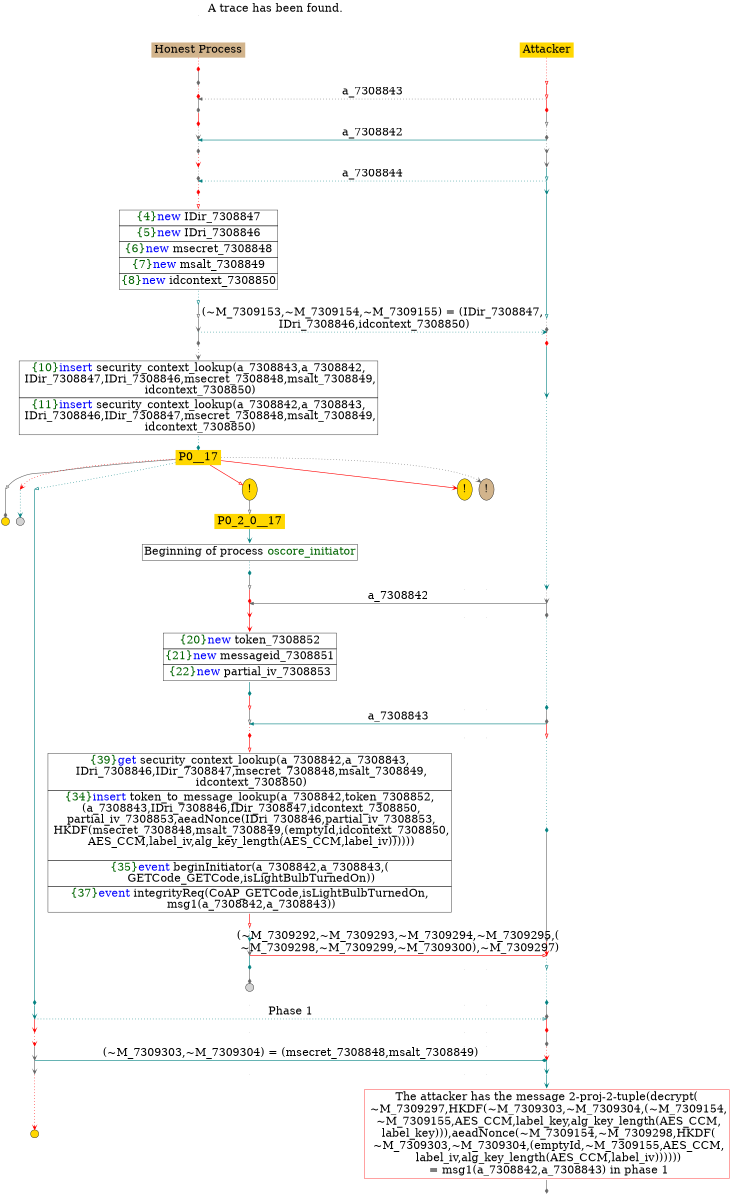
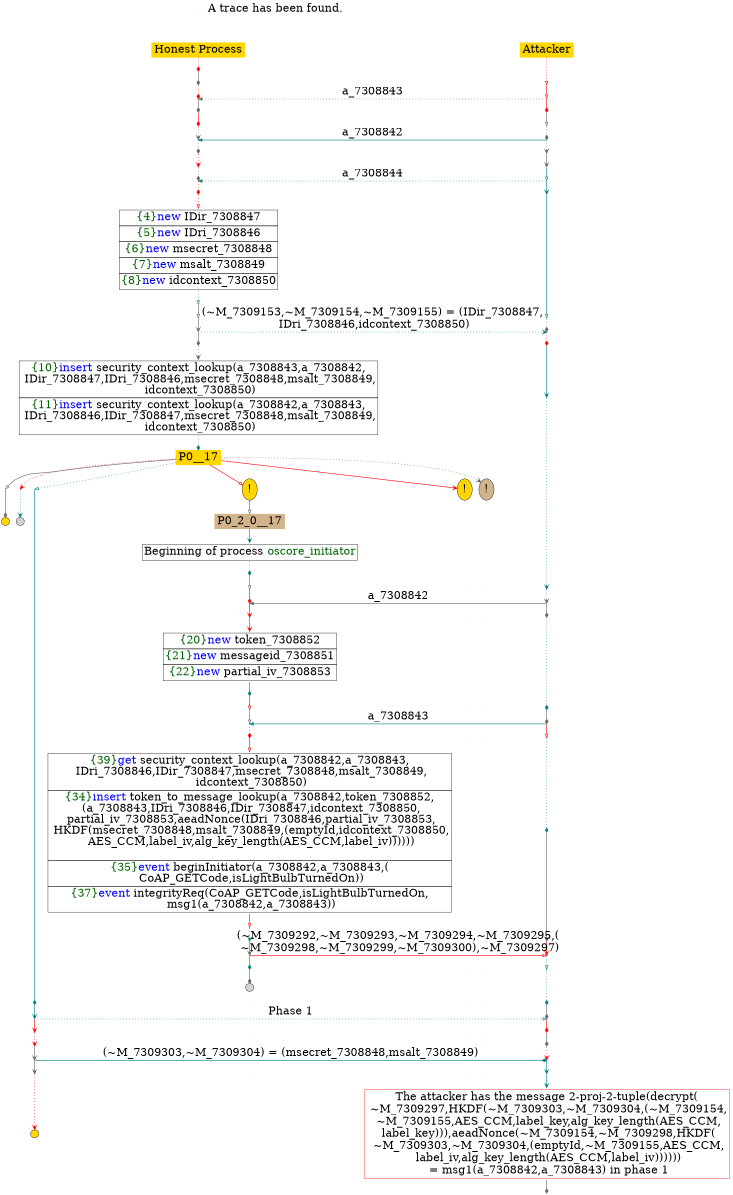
  digraph {
    ordering=out
    node [fontsize=30 shape=point style=filled]
    edge [arrowhead=diamond color=gray40 fontsize=30 penwidth=1.6 style=dotted weight=100]
-   n1 [fillcolor=tan height=0 label="Honest Process" shape=plaintext width=0]
+   n1 [fillcolor=gold height=0 label="Honest Process" shape=plaintext width=0]
    n2 [fillcolor=gold height=0 label=Attacker shape=plaintext width=0]
    P0__2 [fillcolor=lightgrey height=0 width=0]
    P__1 [fillcolor=lightgrey height=0 width=0]
    P0__3 [fillcolor=tan height=0 width=0]
    P__2 [fillcolor=tan height=0 width=0]
    P0__4 [fillcolor=tan height=0 width=0]
    P__3 [fillcolor=tan height=0 width=0]
    P0__5 [fillcolor=lightgrey height=0 width=0]
    P__4 [fillcolor=tan height=0 width=0]
    P0__6 [fillcolor=gold height=0 width=0]
    P__5 [fillcolor=gold height=0 width=0]
    P0__7 [fillcolor=tan height=0 width=0]
    P__6 [fillcolor=tan height=0 width=0]
    P0__8 [fillcolor=lightgrey height=0 width=0]
    P__7 [fillcolor=tan height=0 width=0]
    P0__9 [fillcolor=tan height=0 width=0]
    P__8 [fillcolor=tan height=0 width=0]
    P0__10 [fillcolor=gold height=0 width=0]
    P__9 [fillcolor=lightgrey height=0 width=0]
    P0__13 [fillcolor=tan height=0 width=0]
    P__10 [fillcolor=gold height=0 width=0]
    P0__14 [fillcolor=gold height=0 width=0]
    P__11 [fillcolor=gold height=0 width=0]
    P0__15 [fillcolor=lightgrey height=0 width=0]
    P__12 [fillcolor=lightgrey height=0 width=0]
    P0_2_0__21 [fillcolor=gold height=0 width=0]
    P__15 [fillcolor=tan height=0 width=0]
    n29 [height=0 label=<<TABLE BORDER="0" CELLBORDER="1" CELLSPACING="0" CELLPADDING="4"> <TR><TD><FONT COLOR="darkgreen">{10}</FONT><FONT COLOR="blue">insert </FONT>security_context_lookup(a_7308843,a_7308842,<br/> IDir_7308847,IDri_7308846,msecret_7308848,msalt_7308849,<br/> idcontext_7308850)</TD></TR><TR><TD><FONT COLOR="darkgreen">{11}</FONT><FONT COLOR="blue">insert </FONT>security_context_lookup(a_7308842,a_7308843,<br/> IDri_7308846,IDir_7308847,msecret_7308848,msalt_7308849,<br/> idcontext_7308850)</TD></TR></TABLE>> shape=plaintext width=0 style=""]
    P__13 [fillcolor=lightgrey height=0 width=0]
    P0_5__17 [fillcolor=gold height=0 width=0]
    P0_4__17 [fillcolor=tan height=0 width=0]
    P0_3__17 [fillcolor=gold height=0 width=0]
    n34 [fillcolor=gold height=0 label="!" shape=ellipse width=0]
    n35 [fillcolor=gold height=0 label="!" shape=ellipse width=0]
    n36 [fillcolor=tan height=0 label="!" shape=ellipse width=0]
    P0_2_0__20 [fillcolor=lightgrey height=0 width=0]
    P0_1__18 [height=0 style=invisible width=0]
    P0_0__18 [height=0 style=invisible width=0]
    P__14 [fillcolor=lightgrey height=0 width=0]
    P0_2_0__22 [fillcolor=lightgrey height=0 width=0]
    P0_1__19 [height=0 style=invisible width=0]
    P0_0__19 [height=0 style=invisible width=0]
    P__16 [fillcolor=gold height=0 width=0]
    P0_2_0__25 [fillcolor=tan height=0 width=0]
    P0_1__20 [height=0 style=invisible width=0]
    P0_0__20 [height=0 style=invisible width=0]
    P__17 [fillcolor=tan height=0 width=0]
    P0_2_0__26 [fillcolor=tan height=0 width=0]
    P__18 [fillcolor=lightgrey height=0 width=0]
    P0_2_0__27 [fillcolor=tan height=0 width=0]
    P0_1__21 [height=0 style=invisible width=0]
    P0_0__21 [height=0 style=invisible width=0]
    P__19 [fillcolor=lightgrey height=0 width=0]
-   n55 [height=0 label=<<TABLE BORDER="0" CELLBORDER="1" CELLSPACING="0" CELLPADDING="4"> <TR><TD><FONT COLOR="darkgreen">{39}</FONT><FONT COLOR="blue">get </FONT>security_context_lookup(a_7308842,a_7308843,<br/> IDri_7308846,IDir_7308847,msecret_7308848,msalt_7308849,<br/> idcontext_7308850)</TD></TR><TR><TD><FONT COLOR="darkgreen">{34}</FONT><FONT COLOR="blue">insert </FONT>token_to_message_lookup(a_7308842,token_7308852,<br/> (a_7308843,IDri_7308846,IDir_7308847,idcontext_7308850,<br/> partial_iv_7308853,aeadNonce(IDri_7308846,partial_iv_7308853,<br/> HKDF(msecret_7308848,msalt_7308849,(emptyId,idcontext_7308850,<br/> AES_CCM,label_iv,alg_key_length(AES_CCM,label_iv))))))<br/> </TD></TR><TR><TD><FONT COLOR="darkgreen">{35}</FONT><FONT COLOR="blue">event</FONT> beginInitiator(a_7308842,a_7308843,(<br/> GETCode_GETCode,isLightBulbTurnedOn))</TD></TR><TR><TD><FONT COLOR="darkgreen">{37}</FONT><FONT COLOR="blue">event</FONT> integrityReq(CoAP_GETCode,isLightBulbTurnedOn,<br/> msg1(a_7308842,a_7308843))</TD></TR></TABLE>> shape=plaintext width=0 style=""]
+   n55 [height=0 label=<<TABLE BORDER="0" CELLBORDER="1" CELLSPACING="0" CELLPADDING="4"> <TR><TD><FONT COLOR="darkgreen">{39}</FONT><FONT COLOR="blue">get </FONT>security_context_lookup(a_7308842,a_7308843,<br/> IDri_7308846,IDir_7308847,msecret_7308848,msalt_7308849,<br/> idcontext_7308850)</TD></TR><TR><TD><FONT COLOR="darkgreen">{34}</FONT><FONT COLOR="blue">insert </FONT>token_to_message_lookup(a_7308842,token_7308852,<br/> (a_7308843,IDri_7308846,IDir_7308847,idcontext_7308850,<br/> partial_iv_7308853,aeadNonce(IDri_7308846,partial_iv_7308853,<br/> HKDF(msecret_7308848,msalt_7308849,(emptyId,idcontext_7308850,<br/> AES_CCM,label_iv,alg_key_length(AES_CCM,label_iv))))))<br/> </TD></TR><TR><TD><FONT COLOR="darkgreen">{35}</FONT><FONT COLOR="blue">event</FONT> beginInitiator(a_7308842,a_7308843,(<br/> CoAP_GETCode,isLightBulbTurnedOn))</TD></TR><TR><TD><FONT COLOR="darkgreen">{37}</FONT><FONT COLOR="blue">event</FONT> integrityReq(CoAP_GETCode,isLightBulbTurnedOn,<br/> msg1(a_7308842,a_7308843))</TD></TR></TABLE>> shape=plaintext width=0 style=""]
    P__20 [fillcolor=lightgrey height=0 width=0]
    P0_2_0__30 [fillcolor=tan height=0 width=0]
    P0_1__22 [height=0 style=invisible width=0]
    P0_0__22 [height=0 style=invisible width=0]
    P__21 [fillcolor=gold height=0 width=0]
    P0_2_0__31 [fillcolor=gold height=0 width=0]
    P__22 [fillcolor=tan height=0 width=0]
    P0_2_0__32 [fillcolor=lightgrey height=0 width=0]
    P0_1__23 [height=0 style=invisible width=0]
    P0_0__23 [height=0 style=invisible width=0]
    P__23 [fillcolor=tan height=0 width=0]
    P0_3__18 [fillcolor=tan height=0 width=0]
    P0_2_0__34 [height=0 style=invisible width=0]
    P0_1__24 [height=0 style=invisible width=0]
    P0_0__24 [height=0 style=invisible width=0]
    P__24 [fillcolor=lightgrey height=0 width=0]
    P0_3__19 [fillcolor=gold height=0 width=0]
    P__25 [fillcolor=tan height=0 width=0]
    P0_3__20 [fillcolor=lightgrey height=0 width=0]
    P0_2_0__35 [height=0 style=invisible width=0]
    P0_1__25 [height=0 style=invisible width=0]
    P0_0__25 [height=0 style=invisible width=0]
    P__26 [fillcolor=tan height=0 width=0]
    P0_3__21 [fillcolor=tan height=0 width=0]
    P0_2_0__36 [height=0 style=invisible width=0]
    P0_1__26 [height=0 style=invisible width=0]
    P0_0__26 [height=0 style=invisible width=0]
    P__27 [fillcolor=gold height=0 width=0]
    P0_3__22 [fillcolor=lightgrey height=0 width=0]
    P__28 [fillcolor=lightgrey height=0 width=0]
    P0_3__23 [fillcolor=tan height=0 width=0]
    P0_2_0__37 [height=0 style=invisible width=0]
    P0_1__27 [height=0 style=invisible width=0]
    P0_0__27 [height=0 style=invisible width=0]
    P__29 [fillcolor=lightgrey height=0 width=0]
    P0__1 [fillcolor=gold height=0 width=0]
    n92 [height=0 label=<<TABLE BORDER="0" CELLBORDER="1" CELLSPACING="0" CELLPADDING="4"> <TR><TD><FONT COLOR="darkgreen">{4}</FONT><FONT COLOR="blue">new </FONT>IDir_7308847</TD></TR><TR><TD><FONT COLOR="darkgreen">{5}</FONT><FONT COLOR="blue">new </FONT>IDri_7308846</TD></TR><TR><TD><FONT COLOR="darkgreen">{6}</FONT><FONT COLOR="blue">new </FONT>msecret_7308848</TD></TR><TR><TD><FONT COLOR="darkgreen">{7}</FONT><FONT COLOR="blue">new </FONT>msalt_7308849</TD></TR><TR><TD><FONT COLOR="darkgreen">{8}</FONT><FONT COLOR="blue">new </FONT>idcontext_7308850</TD></TR></TABLE>> shape=plaintext width=0 style=""]
    P0__17 [fillcolor=gold fixedsize=false height=0 shape=none width=0]
    P0_5__18 [fillcolor=gold height=0.3 width=0.3]
    P0_4__18 [fillcolor=lightgrey height=0.3 width=0.3]
-   P0_2_0__17 [fillcolor=gold fixedsize=false height=0 shape=none width=0]
+   P0_2_0__17 [fillcolor=tan fixedsize=false height=0 shape=none width=0]
    n97 [height=0 label=<<TABLE BORDER="0" CELLBORDER="1" CELLSPACING="0" CELLPADDING="4"> <TR><TD><FONT COLOR="darkgreen">{20}</FONT><FONT COLOR="blue">new </FONT>token_7308852</TD></TR><TR><TD><FONT COLOR="darkgreen">{21}</FONT><FONT COLOR="blue">new </FONT>messageid_7308851</TD></TR><TR><TD><FONT COLOR="darkgreen">{22}</FONT><FONT COLOR="blue">new </FONT>partial_iv_7308853</TD></TR></TABLE>> shape=plaintext width=0 style=""]
    P0_2_0__29 [fillcolor=gold height=0 width=0]
    P0_2_0__33 [fillcolor=lightgrey height=0.3 width=0.3]
    P0_3__24 [fillcolor=gold height=0.3 width=0.3]
    n101 [color=red height=0 label=<<TABLE BORDER="0" CELLBORDER="1" CELLSPACING="0" CELLPADDING="4"> <TR><TD>The attacker has the message 2-proj-2-tuple(decrypt(<br/> ~M_7309297,HKDF(~M_7309303,~M_7309304,(~M_7309154,<br/> ~M_7309155,AES_CCM,label_key,alg_key_length(AES_CCM,<br/> label_key))),aeadNonce(~M_7309154,~M_7309298,HKDF(<br/> ~M_7309303,~M_7309304,(emptyId,~M_7309155,AES_CCM,<br/> label_iv,alg_key_length(AES_CCM,label_iv))))))<br/> = msg1(a_7308842,a_7308843) in phase 1</TD></TR></TABLE>> shape=plaintext width=0 style=""]
    Trace [fillcolor=lightgrey height=0 width=0]
    n103 [height=0 label=<A trace has been found.<br/> > shape=plaintext width=0 style=""]
    P0__12 [fillcolor=lightgrey height=0 width=0]
    n105 [height=0 label=<<TABLE BORDER="0" CELLBORDER="1" CELLSPACING="0" CELLPADDING="4"> <TR><TD>Beginning of process <FONT COLOR="darkgreen">oscore_initiator</FONT></TD></TR></TABLE>> shape=plaintext width=0 style=""]
    P0_2_0__19 [fillcolor=gold height=0 width=0]
    P0_2_0__24 [fillcolor=gold height=0 width=0]
    P__31 [fillcolor=tan height=0 width=0]
    subgraph sub_1 {
      rank=same
      n1
      n2
    }
    subgraph sub_2 {
      rank=same
      P0__2
      P__1
    }
    subgraph sub_3 {
      rank=same
      P0__3
      P__2
    }
    subgraph sub_4 {
      rank=same
      P0_5__17
      P0_4__17
      P0_3__17
      n34
      n35
      n36
    }
    subgraph sub_5 {
      rank=same
      P0__4
      P__3
    }
    subgraph sub_6 {
      rank=same
      P0__5
      P__4
    }
    subgraph sub_7 {
      rank=same
      P0_2_0__26
      P__18
    }
    subgraph sub_8 {
      rank=same
      P0__6
      P__5
    }
    subgraph sub_9 {
      rank=same
      P0__7
      P__6
    }
    subgraph sub_10 {
      rank=same
      P0_2_0__22
      P0_1__19
      P0_0__19
      P__16
    }
    subgraph sub_11 {
      rank=same
      P0__8
      P__7
    }
    subgraph sub_12 {
      rank=same
      P0__9
      P__8
    }
    subgraph sub_13 {
      rank=same
      P0__10
      P__9
    }
    subgraph sub_14 {
      rank=same
      P0_2_0__25
      P0_1__20
      P0_0__20
      P__17
    }
    subgraph sub_15 {
      rank=same
      P0__13
      P__10
    }
    subgraph sub_16 {
      rank=same
      P0__14
      P__11
    }
    subgraph sub_17 {
      rank=same
      P0_2_0__20
      P0_1__18
      P0_0__18
      P__14
    }
    subgraph sub_18 {
      rank=same
      P0__15
      P__12
    }
    subgraph sub_19 {
      rank=same
      P0_2_0__21
      P__15
    }
    subgraph sub_20 {
      rank=same
      n29
      P__13
    }
    subgraph sub_21 {
      rank=same
      P0_2_0__27
      P0_1__21
      P0_0__21
      P__19
    }
    subgraph sub_22 {
      rank=same
      n55
      P__20
    }
    subgraph sub_23 {
      rank=same
      P0_2_0__30
      P0_1__22
      P0_0__22
      P__21
    }
    subgraph sub_24 {
      rank=same
      P0_2_0__31
      P__22
    }
    subgraph sub_25 {
      rank=same
      P0_2_0__32
      P0_1__23
      P0_0__23
      P__23
    }
    subgraph sub_26 {
      rank=same
      P0_3__18
      P0_2_0__34
      P0_1__24
      P0_0__24
      P__24
    }
    subgraph sub_27 {
      rank=same
      P0_3__19
      P__25
    }
    subgraph sub_28 {
      rank=same
      P0_3__20
      P0_2_0__35
      P0_1__25
      P0_0__25
      P__26
    }
    subgraph sub_29 {
      rank=same
      P0_3__21
      P0_2_0__36
      P0_1__26
      P0_0__26
      P__27
    }
    subgraph sub_30 {
      rank=same
      P0_3__22
      P__28
    }
    subgraph sub_31 {
      rank=same
      P0_3__23
      P0_2_0__37
      P0_1__27
      P0_0__27
      P__29
    }
    n1 -> P0__1 [color=red]
    n2 -> P__1 [arrowhead=onormal color=red]
    P0__2 -> P0__3 [color=red]
    P__1 -> P__2 [arrowhead=onormal color=red style=solid]
    P0__3 -> P__2 [arrowhead=normal dir=back label=<a_7308843> weight=""]
    P0__3 -> P0__4 [style=solid]
    P__2 -> P__3 [color=red style=solid]
    P0__4 -> P0__5 [color=red style=solid]
    P__3 -> P__4 [arrowhead=onormal style=solid]
    P0__5 -> P0__6 [arrowhead=vee]
    P__4 -> P__5
    P0__6 -> P__5 [arrowhead=normal color=teal dir=back label=<a_7308842> style=solid weight=""]
    P0__6 -> P0__7
    P__5 -> P__6 [arrowhead=vee]
    P0__7 -> P0__8 [arrowhead=vee color=red]
    P__6 -> P__7 [arrowhead=vee style=bold]
    P0__8 -> P0__9
    P__7 -> P__8 [arrowhead=onormal color=teal style=solid]
    P0__9 -> P__8 [arrowhead=normal color=teal dir=back label=<a_7308844> weight=""]
    P0__9 -> P0__10 [color=red]
    P__8 -> P__9 [arrowhead=vee color=teal style=solid]
    P0__10 -> n92 [arrowhead=onormal color=red]
    P__9 -> P__10 [arrowhead=onormal color=teal style=bold]
    P0__13 -> P0__14 [arrowhead=vee style=solid]
    P__10 -> P__11
    P0__14 -> P__11 [arrowhead=vee color=teal label=<(~M_7309153,~M_7309154,~M_7309155) = (IDir_7308847,<br/> IDri_7308846,idcontext_7308850)> weight=""]
    P0__14 -> P0__15 [style=bold]
    P__11 -> P__12 [color=red]
    P0__15 -> n29 [arrowhead=vee]
    P__12 -> P__13 [arrowhead=vee color=teal style=bold]
    P0_2_0__21 -> P__15 [arrowhead=normal dir=back label=<a_7308842> style=solid weight=""]
    P0_2_0__21 -> P0_2_0__22 [arrowhead=vee color=red style=bold]
    P__15 -> P__16 [style=bold]
    n29 -> P0__17 [color=teal]
    P__13 -> P__14 [arrowhead=vee color=teal]
    P0_5__17 -> P0_5__18 [style=bold]
    P0_4__17 -> P0_4__18 [arrowhead=vee color=teal]
    P0_3__17 -> P0_3__18 [color=teal style=bold]
    n34 -> P0_2_0__17 [arrowhead=onormal style=solid]
    n35 -> P0_1__18 [arrowhead=none style=invisible color=""]
    n36 -> P0_0__18 [arrowhead=none style=invisible color=""]
    P0_2_0__20 -> P0_2_0__21 [color=red style=solid]
    P0_1__18 -> P0_1__19 [arrowhead=none style=invisible color=""]
    P0_0__18 -> P0_0__19 [arrowhead=none style=invisible color=""]
    P__14 -> P__15 [arrowhead=vee]
    P0_2_0__22 -> n97 [arrowhead=vee color=red style=bold]
    P0_1__19 -> P0_1__20 [arrowhead=none style=invisible color=""]
    P0_0__19 -> P0_0__20 [arrowhead=none style=invisible color=""]
    P__16 -> P__17 [color=teal]
    P0_2_0__25 -> P0_2_0__26 [arrowhead=onormal style=solid]
    P0_1__20 -> P0_1__21 [arrowhead=none style=invisible color=""]
    P0_0__20 -> P0_0__21 [arrowhead=none style=invisible color=""]
    P__17 -> P__18 [style=bold]
    P0_2_0__26 -> P__18 [arrowhead=normal color=teal dir=back label=<a_7308843> style=solid weight=""]
    P0_2_0__26 -> P0_2_0__27 [color=red]
    P__18 -> P__19 [arrowhead=onormal color=red style=solid]
    P0_2_0__27 -> n55 [arrowhead=onormal color=red style=solid]
    P0_1__21 -> P0_1__22 [arrowhead=none style=invisible color=""]
    P0_0__21 -> P0_0__22 [arrowhead=none style=invisible color=""]
    P__19 -> P__20 [color=teal]
    n55 -> P0_2_0__29 [arrowhead=onormal color=red style=solid]
    P__20 -> P__21 [arrowhead=vee style=solid]
    P0_2_0__30 -> P0_2_0__31 [arrowhead=vee style=solid]
    P0_1__22 -> P0_1__23 [arrowhead=none style=invisible color=""]
    P0_0__22 -> P0_0__23 [arrowhead=none style=invisible color=""]
    P__21 -> P__22 [arrowhead=vee color=red style=bold]
    P0_2_0__31 -> P__22 [arrowhead=onormal color=red label=<(~M_7309292,~M_7309293,~M_7309294,~M_7309295,(<br/> ~M_7309298,~M_7309299,~M_7309300),~M_7309297)> style=bold weight=""]
    P0_2_0__31 -> P0_2_0__32 [color=teal style=solid]
    P__22 -> P__23 [arrowhead=onormal color=teal]
    P0_2_0__32 -> P0_2_0__33 [style=solid]
    P0_1__23 -> P0_1__24 [arrowhead=none style=invisible color=""]
    P0_0__23 -> P0_0__24 [arrowhead=none style=invisible color=""]
    P__23 -> P__24 [color=teal]
    P0_3__18 -> P0_3__19 [arrowhead=vee color=teal style=solid]
    P0_2_0__34 -> P0_2_0__35 [arrowhead=none style=invisible color=""]
    P0_1__24 -> P0_1__25 [arrowhead=none style=invisible color=""]
    P0_0__24 -> P0_0__25 [arrowhead=none style=invisible color=""]
    P__24 -> P__25 [style=solid]
    P0_3__19 -> P__25 [arrowhead=onormal color=teal label=<Phase 1> weight=""]
    P0_3__19 -> P0_3__20 [arrowhead=vee color=red style=bold]
    P__25 -> P__26 [color=red style=solid]
    P0_3__20 -> P0_3__21 [arrowhead=vee color=red]
    P0_2_0__35 -> P0_2_0__36 [arrowhead=none style=invisible color=""]
    P0_1__25 -> P0_1__26 [arrowhead=none style=invisible color=""]
    P0_0__25 -> P0_0__26 [arrowhead=none style=invisible color=""]
    P__26 -> P__27 [style=solid]
    P0_3__21 -> P0_3__22 [arrowhead=vee style=solid]
    P0_2_0__36 -> P0_2_0__37 [arrowhead=none style=invisible color=""]
    P0_1__26 -> P0_1__27 [arrowhead=none style=invisible color=""]
    P0_0__26 -> P0_0__27 [arrowhead=none style=invisible color=""]
    P__27 -> P__28 [arrowhead=vee color=red]
    P0_3__22 -> P__28 [color=teal label=<(~M_7309303,~M_7309304) = (msecret_7308848,msalt_7308849)> style=solid weight=""]
    P0_3__22 -> P0_3__23 [arrowhead=vee style=bold]
    P__28 -> P__29 [arrowhead=vee color=teal style=solid]
    P0_3__23 -> P0_3__24 [arrowhead=vee color=red]
    P__29 -> n101 [arrowhead=vee color=teal style=solid]
    P0__1 -> P0__2 [style=bold]
    n92 -> P0__12 [arrowhead=onormal color=teal]
    P0__17 -> P0_5__17 [arrowhead=onormal style=bold weight=""]
    P0__17 -> P0_4__17 [arrowhead=vee color=red weight=""]
    P0__17 -> P0_3__17 [arrowhead=onormal color=teal weight=""]
    P0__17 -> n34 [arrowhead=onormal color=red style=solid weight=""]
    P0__17 -> n35 [arrowhead=vee color=red style=solid weight=""]
    P0__17 -> n36 [arrowhead=vee weight=""]
    P0_2_0__17 -> n105 [arrowhead=vee color=teal style=solid]
    n97 -> P0_2_0__24 [color=teal style=solid]
    P0_2_0__29 -> P0_2_0__30 [arrowhead=vee color=teal]
    P0_2_0__33 -> P0_2_0__34 [arrowhead=none style=invisible color=""]
    n101 -> P__31 [style=solid]
    Trace -> n1 [arrowhead=none style=invisible color=""]
    P0__12 -> P0__13 [arrowhead=onormal style=bold]
    n105 -> P0_2_0__19 [color=teal]
    P0_2_0__19 -> P0_2_0__20 [arrowhead=onormal style=solid]
    P0_2_0__24 -> P0_2_0__25 [arrowhead=onormal color=red style=solid]
  }
